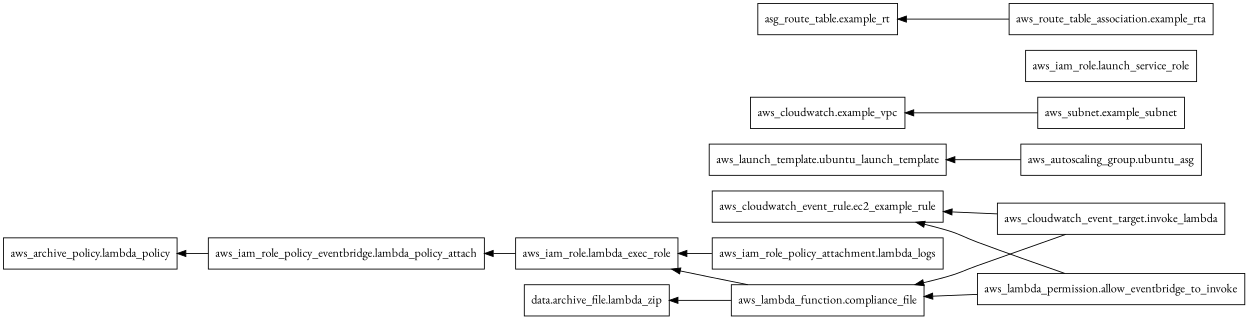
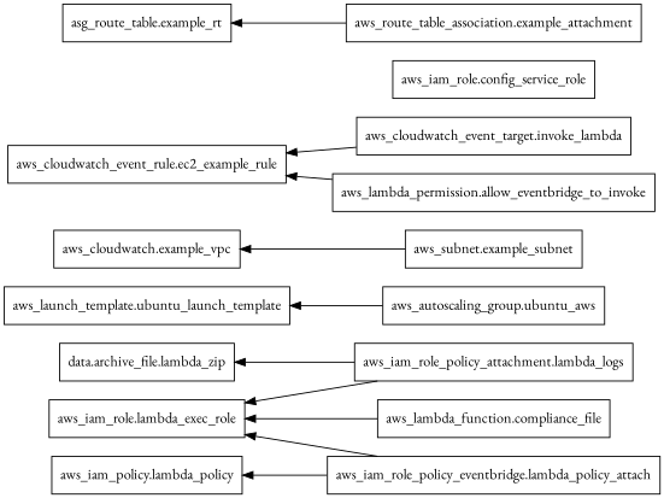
  digraph {
    fontname="EB Garamond"
    rankdir=RL
    node [fontname="EB Garamond" shape=rect]
    edge [fontname="EB Garamond"]
    n1 [label="data.archive_file.lambda_zip"]
-   n2 [label="aws_autoscaling_group.ubuntu_asg"]
+   n2 [label="aws_autoscaling_group.ubuntu_aws"]
    n3 [label="aws_launch_template.ubuntu_launch_template"]
    n4 [label="aws_subnet.example_subnet"]
    n5 [label="aws_cloudwatch.example_vpc"]
    n6 [label="aws_cloudwatch_event_rule.ec2_example_rule"]
    n7 [label="aws_cloudwatch_event_target.invoke_lambda"]
    n8 [label="aws_lambda_function.compliance_file"]
    n9 [label="aws_iam_role.lambda_exec_role"]
-   n10 [label="aws_archive_policy.lambda_policy"]
-   n11 [label="aws_iam_role.launch_service_role"]
+   n10 [label="aws_iam_policy.lambda_policy"]
+   n11 [label="aws_iam_role.config_service_role"]
    n12 [label="aws_iam_role_policy_attachment.lambda_logs"]
    n13 [label="aws_iam_role_policy_eventbridge.lambda_policy_attach"]
    n14 [label="aws_lambda_permission.allow_eventbridge_to_invoke"]
    n15 [label="asg_route_table.example_rt"]
-   n16 [label="aws_route_table_association.example_rta"]
+   n16 [label="aws_route_table_association.example_attachment"]
    n2 -> n3
    n4 -> n5
    n7 -> n6
-   n7 -> n8
-   n8 -> n1
+   n12 -> n1
    n8 -> n9
    n12 -> n9
-   n9 -> n13
+   n13 -> n9
    n13 -> n10
    n14 -> n6
-   n14 -> n8
    n16 -> n15
  }
